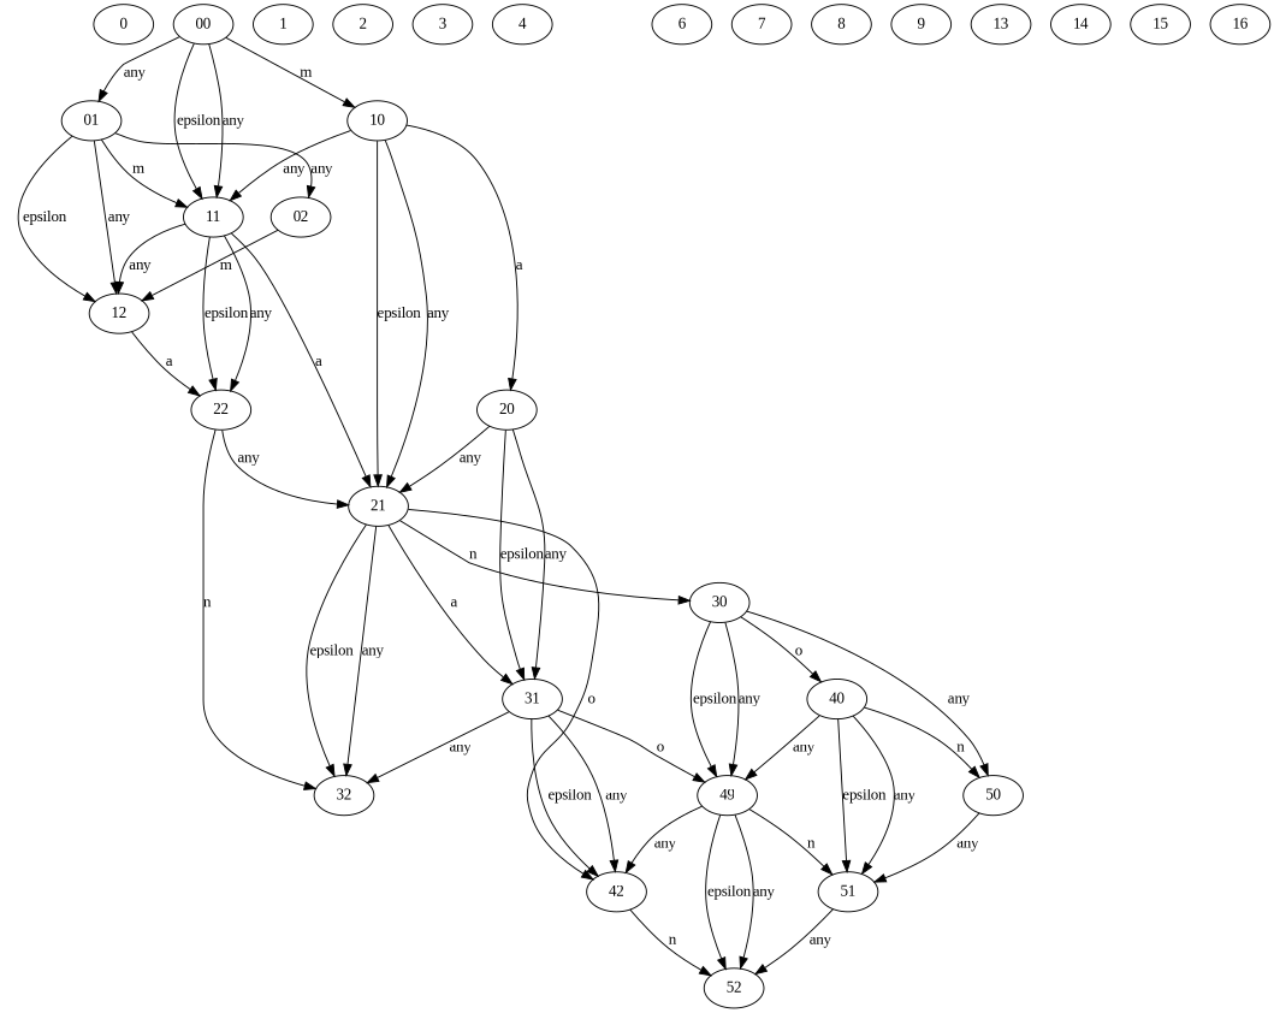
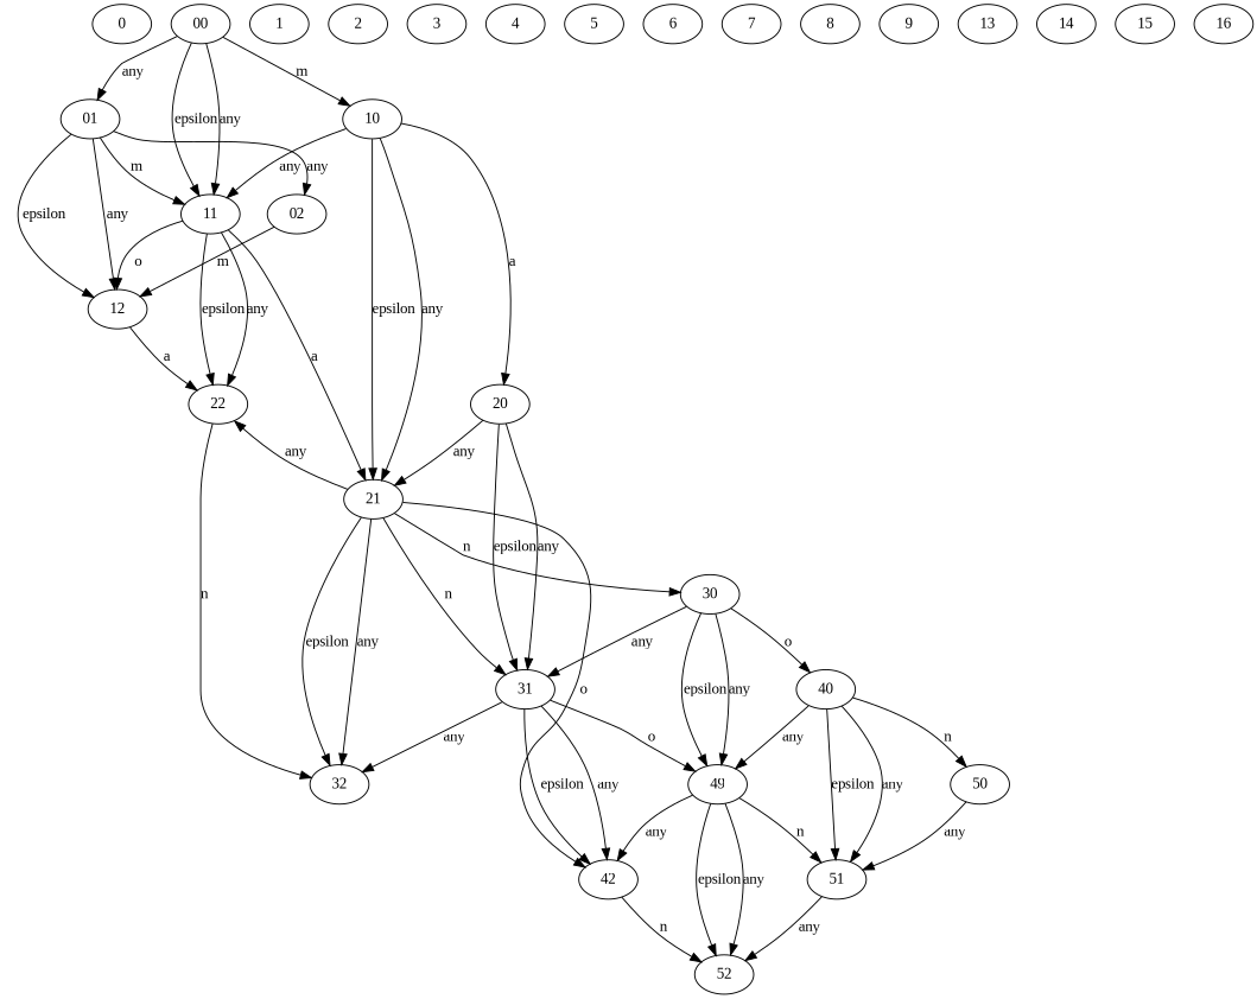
  digraph {
    fontname="Liberation Serif"
    node [fontname="Liberation Serif" lblstyle=" red "]
    edge [fontname="Liberation Serif" lblstyle=" rounded corners, fill = blue!20 "]
    0 [texlbl="(0, 1)"]
    12 [texlbl="(4, 2)"]
    22 [lblstyle=""]
    01 [lblstyle=""]
    11 [texlbl="(5, 1)"]
    02 [lblstyle=""]
    21 [lblstyle=""]
    32 [lblstyle=""]
    42 [lblstyle=""]
    30 [lblstyle=""]
    31 [lblstyle=""]
    1 [texlbl="(1, 2)"]
    2 [texlbl="(3, 2)"]
    52 [lblstyle=""]
    3 [texlbl="(0, 0)"]
    00 [lblstyle=""]
    10 [texlbl="(2, 2)"]
    20 [lblstyle=""]
    4 [texlbl="(3, 0)"]
    n20 [label=49 lblstyle=""]
    40 [lblstyle=""]
    51 [lblstyle=""]
    50 [lblstyle=""]
+   5 [texlbl="(3, 1)"]
    6 [texlbl="(2, 1)"]
    7 [texlbl="(1, 1)"]
    8 [texlbl="(2, 0)"]
    9 [texlbl="(5, 0)"]
    13 [texlbl="(1, 0)"]
    14 [texlbl="(4, 1)"]
    15 [texlbl="(0, 2)"]
    16 [texlbl="(4, 0)"]
    12 -> 22 [label=a]
    22 -> 32 [label=n]
    01 -> 12 [label=epsilon]
    01 -> 12 [label=any]
    01 -> 11 [label=m]
    01 -> 02 [label=any]
-   11 -> 12 [label=any]
+   11 -> 12 [label=o]
    11 -> 22 [label=epsilon]
    11 -> 22 [label=any]
    11 -> 21 [label=a]
    02 -> 12 [label=m]
-   22 -> 21 [label=any]
+   21 -> 22 [label=any]
    21 -> 32 [label=epsilon]
    21 -> 32 [label=any]
    21 -> 42 [label=o]
    21 -> 30 [label=n]
-   21 -> 31 [label=a]
+   21 -> 31 [label=n]
    42 -> 52 [label=n]
-   30 -> 50 [label=any]
+   30 -> 31 [label=any]
    30 -> n20 [label=epsilon]
    30 -> n20 [label=any]
    30 -> 40 [label=o]
    31 -> 32 [label=any]
    31 -> 42 [label=epsilon]
    31 -> 42 [label=any]
    31 -> n20 [label=o]
    00 -> 01 [label=any]
    00 -> 11 [label=epsilon]
    00 -> 11 [label=any]
    00 -> 10 [label=m]
    10 -> 11 [label=any]
    10 -> 21 [label=epsilon]
    10 -> 21 [label=any]
    10 -> 20 [label=a]
    20 -> 21 [label=any]
    20 -> 31 [label=epsilon]
    20 -> 31 [label=any]
    n20 -> 42 [label=any]
    n20 -> 52 [label=epsilon]
    n20 -> 52 [label=any]
    n20 -> 51 [label=n]
    40 -> n20 [label=any]
    40 -> 51 [label=epsilon]
    40 -> 51 [label=any]
    40 -> 50 [label=n]
    51 -> 52 [label=any]
    50 -> 51 [label=any]
  }
